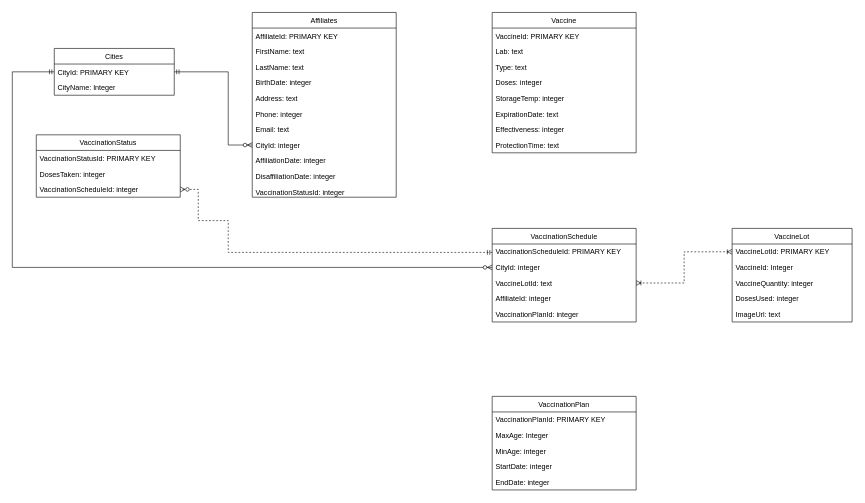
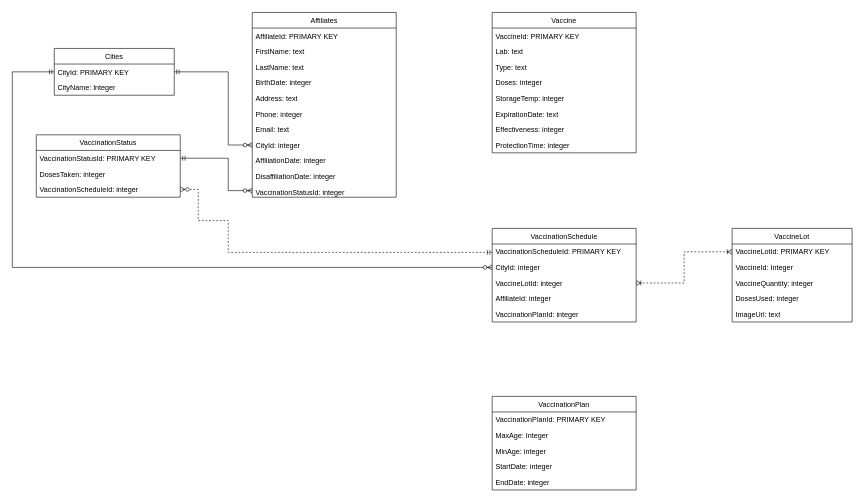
  <mxCell id="0" />
  <mxCell id="1" parent="0" />
  <mxCell id="2" value="Affiliates" style="swimlane;fontStyle=0;childLayout=stackLayout;horizontal=1;startSize=26;fillColor=none;horizontalStack=0;resizeParent=1;resizeParentMax=0;resizeLast=0;collapsible=1;marginBottom=0;" vertex="1" parent="1"><mxGeometry x="420" y="20" width="240" height="308" as="geometry"><mxRectangle x="290" y="230" width="80" height="26" as="alternateBounds" /></mxGeometry></mxCell>
  <mxCell id="3" value="AffiliateId: PRIMARY KEY " style="text;strokeColor=none;fillColor=none;align=left;verticalAlign=top;spacingLeft=4;spacingRight=4;overflow=hidden;rotatable=0;points=[[0,0.5],[1,0.5]];portConstraint=eastwest;" vertex="1" parent="2"><mxGeometry y="26" width="240" height="26" as="geometry" /></mxCell>
  <mxCell id="4" value="FirstName: text" style="text;strokeColor=none;fillColor=none;align=left;verticalAlign=top;spacingLeft=4;spacingRight=4;overflow=hidden;rotatable=0;points=[[0,0.5],[1,0.5]];portConstraint=eastwest;" vertex="1" parent="2"><mxGeometry y="52" width="240" height="26" as="geometry" /></mxCell>
  <mxCell id="5" value="LastName: text" style="text;strokeColor=none;fillColor=none;align=left;verticalAlign=top;spacingLeft=4;spacingRight=4;overflow=hidden;rotatable=0;points=[[0,0.5],[1,0.5]];portConstraint=eastwest;" vertex="1" parent="2"><mxGeometry y="78" width="240" height="26" as="geometry" /></mxCell>
  <mxCell id="6" value="BirthDate: integer" style="text;strokeColor=none;fillColor=none;align=left;verticalAlign=top;spacingLeft=4;spacingRight=4;overflow=hidden;rotatable=0;points=[[0,0.5],[1,0.5]];portConstraint=eastwest;" vertex="1" parent="2"><mxGeometry y="104" width="240" height="26" as="geometry" /></mxCell>
  <mxCell id="7" value="Address: text" style="text;strokeColor=none;fillColor=none;align=left;verticalAlign=top;spacingLeft=4;spacingRight=4;overflow=hidden;rotatable=0;points=[[0,0.5],[1,0.5]];portConstraint=eastwest;" vertex="1" parent="2"><mxGeometry y="130" width="240" height="26" as="geometry" /></mxCell>
  <mxCell id="8" value="Phone: integer" style="text;strokeColor=none;fillColor=none;align=left;verticalAlign=top;spacingLeft=4;spacingRight=4;overflow=hidden;rotatable=0;points=[[0,0.5],[1,0.5]];portConstraint=eastwest;" vertex="1" parent="2"><mxGeometry y="156" width="240" height="26" as="geometry" /></mxCell>
  <mxCell id="9" value="Email: text" style="text;strokeColor=none;fillColor=none;align=left;verticalAlign=top;spacingLeft=4;spacingRight=4;overflow=hidden;rotatable=0;points=[[0,0.5],[1,0.5]];portConstraint=eastwest;" vertex="1" parent="2"><mxGeometry y="182" width="240" height="26" as="geometry" /></mxCell>
  <mxCell id="10" value="CityId: integer" style="text;strokeColor=none;fillColor=none;align=left;verticalAlign=top;spacingLeft=4;spacingRight=4;overflow=hidden;rotatable=0;points=[[0,0.5],[1,0.5]];portConstraint=eastwest;" vertex="1" parent="2"><mxGeometry y="208" width="240" height="26" as="geometry" /></mxCell>
  <mxCell id="11" value="AffiliationDate: integer" style="text;strokeColor=none;fillColor=none;align=left;verticalAlign=top;spacingLeft=4;spacingRight=4;overflow=hidden;rotatable=0;points=[[0,0.5],[1,0.5]];portConstraint=eastwest;" vertex="1" parent="2"><mxGeometry y="234" width="240" height="26" as="geometry" /></mxCell>
  <mxCell id="12" value="DisaffiliationDate: integer" style="text;strokeColor=none;fillColor=none;align=left;verticalAlign=top;spacingLeft=4;spacingRight=4;overflow=hidden;rotatable=0;points=[[0,0.5],[1,0.5]];portConstraint=eastwest;" vertex="1" parent="2"><mxGeometry y="260" width="240" height="26" as="geometry" /></mxCell>
  <mxCell id="13" value="VaccinationStatusId: integer" style="text;strokeColor=none;fillColor=none;align=left;verticalAlign=top;spacingLeft=4;spacingRight=4;overflow=hidden;rotatable=0;points=[[0,0.5],[1,0.5]];portConstraint=eastwest;" vertex="1" parent="2"><mxGeometry y="286" width="240" height="22" as="geometry" /></mxCell>
  <mxCell id="14" value="VaccinationStatus" style="swimlane;fontStyle=0;childLayout=stackLayout;horizontal=1;startSize=26;fillColor=none;horizontalStack=0;resizeParent=1;resizeParentMax=0;resizeLast=0;collapsible=1;marginBottom=0;" vertex="1" parent="1"><mxGeometry x="60" y="224" width="240" height="104" as="geometry"><mxRectangle x="290" y="230" width="80" height="26" as="alternateBounds" /></mxGeometry></mxCell>
  <mxCell id="15" value="VaccinationStatusId: PRIMARY KEY " style="text;strokeColor=none;fillColor=none;align=left;verticalAlign=top;spacingLeft=4;spacingRight=4;overflow=hidden;rotatable=0;points=[[0,0.5],[1,0.5]];portConstraint=eastwest;" vertex="1" parent="14"><mxGeometry y="26" width="240" height="26" as="geometry" /></mxCell>
  <mxCell id="16" value="DosesTaken: integer" style="text;strokeColor=none;fillColor=none;align=left;verticalAlign=top;spacingLeft=4;spacingRight=4;overflow=hidden;rotatable=0;points=[[0,0.5],[1,0.5]];portConstraint=eastwest;" vertex="1" parent="14"><mxGeometry y="52" width="240" height="26" as="geometry" /></mxCell>
  <mxCell id="17" value="VaccinationScheduleId: integer" style="text;strokeColor=none;fillColor=none;align=left;verticalAlign=top;spacingLeft=4;spacingRight=4;overflow=hidden;rotatable=0;points=[[0,0.5],[1,0.5]];portConstraint=eastwest;" vertex="1" parent="14"><mxGeometry y="78" width="240" height="26" as="geometry" /></mxCell>
  <mxCell id="18" value="Vaccine" style="swimlane;fontStyle=0;childLayout=stackLayout;horizontal=1;startSize=26;fillColor=none;horizontalStack=0;resizeParent=1;resizeParentMax=0;resizeLast=0;collapsible=1;marginBottom=0;" vertex="1" parent="1"><mxGeometry x="820" y="20" width="240" height="234" as="geometry"><mxRectangle x="290" y="230" width="80" height="26" as="alternateBounds" /></mxGeometry></mxCell>
  <mxCell id="19" value="VaccineId: PRIMARY KEY " style="text;strokeColor=none;fillColor=none;align=left;verticalAlign=top;spacingLeft=4;spacingRight=4;overflow=hidden;rotatable=0;points=[[0,0.5],[1,0.5]];portConstraint=eastwest;" vertex="1" parent="18"><mxGeometry y="26" width="240" height="26" as="geometry" /></mxCell>
  <mxCell id="20" value="Lab: text" style="text;strokeColor=none;fillColor=none;align=left;verticalAlign=top;spacingLeft=4;spacingRight=4;overflow=hidden;rotatable=0;points=[[0,0.5],[1,0.5]];portConstraint=eastwest;" vertex="1" parent="18"><mxGeometry y="52" width="240" height="26" as="geometry" /></mxCell>
  <mxCell id="21" value="Type: text" style="text;strokeColor=none;fillColor=none;align=left;verticalAlign=top;spacingLeft=4;spacingRight=4;overflow=hidden;rotatable=0;points=[[0,0.5],[1,0.5]];portConstraint=eastwest;" vertex="1" parent="18"><mxGeometry y="78" width="240" height="26" as="geometry" /></mxCell>
  <mxCell id="22" value="Doses: integer" style="text;strokeColor=none;fillColor=none;align=left;verticalAlign=top;spacingLeft=4;spacingRight=4;overflow=hidden;rotatable=0;points=[[0,0.5],[1,0.5]];portConstraint=eastwest;" vertex="1" parent="18"><mxGeometry y="104" width="240" height="26" as="geometry" /></mxCell>
  <mxCell id="23" value="StorageTemp: integer" style="text;strokeColor=none;fillColor=none;align=left;verticalAlign=top;spacingLeft=4;spacingRight=4;overflow=hidden;rotatable=0;points=[[0,0.5],[1,0.5]];portConstraint=eastwest;" vertex="1" parent="18"><mxGeometry y="130" width="240" height="26" as="geometry" /></mxCell>
  <mxCell id="24" value="ExpirationDate: text" style="text;strokeColor=none;fillColor=none;align=left;verticalAlign=top;spacingLeft=4;spacingRight=4;overflow=hidden;rotatable=0;points=[[0,0.5],[1,0.5]];portConstraint=eastwest;" vertex="1" parent="18"><mxGeometry y="156" width="240" height="26" as="geometry" /></mxCell>
  <mxCell id="25" value="Effectiveness: integer" style="text;strokeColor=none;fillColor=none;align=left;verticalAlign=top;spacingLeft=4;spacingRight=4;overflow=hidden;rotatable=0;points=[[0,0.5],[1,0.5]];portConstraint=eastwest;" vertex="1" parent="18"><mxGeometry y="182" width="240" height="26" as="geometry" /></mxCell>
- <mxCell id="26" value="ProtectionTime: text" style="text;strokeColor=none;fillColor=none;align=left;verticalAlign=top;spacingLeft=4;spacingRight=4;overflow=hidden;rotatable=0;points=[[0,0.5],[1,0.5]];portConstraint=eastwest;" vertex="1" parent="18"><mxGeometry y="208" width="240" height="26" as="geometry" /></mxCell>
+ <mxCell id="26" value="ProtectionTime: integer" style="text;strokeColor=none;fillColor=none;align=left;verticalAlign=top;spacingLeft=4;spacingRight=4;overflow=hidden;rotatable=0;points=[[0,0.5],[1,0.5]];portConstraint=eastwest;" vertex="1" parent="18"><mxGeometry y="208" width="240" height="26" as="geometry" /></mxCell>
  <mxCell id="27" value="VaccinationSchedule" style="swimlane;fontStyle=0;childLayout=stackLayout;horizontal=1;startSize=26;fillColor=none;horizontalStack=0;resizeParent=1;resizeParentMax=0;resizeLast=0;collapsible=1;marginBottom=0;" vertex="1" parent="1"><mxGeometry x="820" y="380" width="240" height="156" as="geometry"><mxRectangle x="290" y="230" width="80" height="26" as="alternateBounds" /></mxGeometry></mxCell>
  <mxCell id="28" value="VaccinationScheduleId: PRIMARY KEY " style="text;strokeColor=none;fillColor=none;align=left;verticalAlign=top;spacingLeft=4;spacingRight=4;overflow=hidden;rotatable=0;points=[[0,0.5],[1,0.5]];portConstraint=eastwest;" vertex="1" parent="27"><mxGeometry y="26" width="240" height="26" as="geometry" /></mxCell>
  <mxCell id="29" value="CityId: integer" style="text;strokeColor=none;fillColor=none;align=left;verticalAlign=top;spacingLeft=4;spacingRight=4;overflow=hidden;rotatable=0;points=[[0,0.5],[1,0.5]];portConstraint=eastwest;" vertex="1" parent="27"><mxGeometry y="52" width="240" height="26" as="geometry" /></mxCell>
- <mxCell id="30" value="VaccineLotId: text" style="text;strokeColor=none;fillColor=none;align=left;verticalAlign=top;spacingLeft=4;spacingRight=4;overflow=hidden;rotatable=0;points=[[0,0.5],[1,0.5]];portConstraint=eastwest;" vertex="1" parent="27"><mxGeometry y="78" width="240" height="26" as="geometry" /></mxCell>
+ <mxCell id="30" value="VaccineLotId: integer" style="text;strokeColor=none;fillColor=none;align=left;verticalAlign=top;spacingLeft=4;spacingRight=4;overflow=hidden;rotatable=0;points=[[0,0.5],[1,0.5]];portConstraint=eastwest;" vertex="1" parent="27"><mxGeometry y="78" width="240" height="26" as="geometry" /></mxCell>
  <mxCell id="31" value="AffiliateId: integer" style="text;strokeColor=none;fillColor=none;align=left;verticalAlign=top;spacingLeft=4;spacingRight=4;overflow=hidden;rotatable=0;points=[[0,0.5],[1,0.5]];portConstraint=eastwest;" vertex="1" parent="27"><mxGeometry y="104" width="240" height="26" as="geometry" /></mxCell>
  <mxCell id="32" value="VaccinationPlanId: integer" style="text;strokeColor=none;fillColor=none;align=left;verticalAlign=top;spacingLeft=4;spacingRight=4;overflow=hidden;rotatable=0;points=[[0,0.5],[1,0.5]];portConstraint=eastwest;" vertex="1" parent="27"><mxGeometry y="130" width="240" height="26" as="geometry" /></mxCell>
  <mxCell id="33" value="VaccineLot" style="swimlane;fontStyle=0;childLayout=stackLayout;horizontal=1;startSize=26;fillColor=none;horizontalStack=0;resizeParent=1;resizeParentMax=0;resizeLast=0;collapsible=1;marginBottom=0;" vertex="1" parent="1"><mxGeometry x="1220" y="380" width="200" height="156" as="geometry"><mxRectangle x="290" y="230" width="80" height="26" as="alternateBounds" /></mxGeometry></mxCell>
  <mxCell id="34" value="VaccineLotId: PRIMARY KEY " style="text;strokeColor=none;fillColor=none;align=left;verticalAlign=top;spacingLeft=4;spacingRight=4;overflow=hidden;rotatable=0;points=[[0,0.5],[1,0.5]];portConstraint=eastwest;" vertex="1" parent="33"><mxGeometry y="26" width="200" height="26" as="geometry" /></mxCell>
  <mxCell id="35" value="VaccineId: Integer" style="text;strokeColor=none;fillColor=none;align=left;verticalAlign=top;spacingLeft=4;spacingRight=4;overflow=hidden;rotatable=0;points=[[0,0.5],[1,0.5]];portConstraint=eastwest;" vertex="1" parent="33"><mxGeometry y="52" width="200" height="26" as="geometry" /></mxCell>
  <mxCell id="36" value="VaccineQuantity: integer" style="text;strokeColor=none;fillColor=none;align=left;verticalAlign=top;spacingLeft=4;spacingRight=4;overflow=hidden;rotatable=0;points=[[0,0.5],[1,0.5]];portConstraint=eastwest;" vertex="1" parent="33"><mxGeometry y="78" width="200" height="26" as="geometry" /></mxCell>
  <mxCell id="37" value="DosesUsed: integer" style="text;strokeColor=none;fillColor=none;align=left;verticalAlign=top;spacingLeft=4;spacingRight=4;overflow=hidden;rotatable=0;points=[[0,0.5],[1,0.5]];portConstraint=eastwest;" vertex="1" parent="33"><mxGeometry y="104" width="200" height="26" as="geometry" /></mxCell>
  <mxCell id="38" value="ImageUrl: text" style="text;strokeColor=none;fillColor=none;align=left;verticalAlign=top;spacingLeft=4;spacingRight=4;overflow=hidden;rotatable=0;points=[[0,0.5],[1,0.5]];portConstraint=eastwest;" vertex="1" parent="33"><mxGeometry y="130" width="200" height="26" as="geometry" /></mxCell>
  <mxCell id="39" value="VaccinationPlan" style="swimlane;fontStyle=0;childLayout=stackLayout;horizontal=1;startSize=26;fillColor=none;horizontalStack=0;resizeParent=1;resizeParentMax=0;resizeLast=0;collapsible=1;marginBottom=0;" vertex="1" parent="1"><mxGeometry x="820" y="660" width="240" height="156" as="geometry"><mxRectangle x="290" y="230" width="80" height="26" as="alternateBounds" /></mxGeometry></mxCell>
  <mxCell id="40" value="VaccinationPlanId: PRIMARY KEY " style="text;strokeColor=none;fillColor=none;align=left;verticalAlign=top;spacingLeft=4;spacingRight=4;overflow=hidden;rotatable=0;points=[[0,0.5],[1,0.5]];portConstraint=eastwest;" vertex="1" parent="39"><mxGeometry y="26" width="240" height="26" as="geometry" /></mxCell>
  <mxCell id="41" value="MaxAge: Integer" style="text;strokeColor=none;fillColor=none;align=left;verticalAlign=top;spacingLeft=4;spacingRight=4;overflow=hidden;rotatable=0;points=[[0,0.5],[1,0.5]];portConstraint=eastwest;" vertex="1" parent="39"><mxGeometry y="52" width="240" height="26" as="geometry" /></mxCell>
  <mxCell id="42" value="MinAge: integer" style="text;strokeColor=none;fillColor=none;align=left;verticalAlign=top;spacingLeft=4;spacingRight=4;overflow=hidden;rotatable=0;points=[[0,0.5],[1,0.5]];portConstraint=eastwest;" vertex="1" parent="39"><mxGeometry y="78" width="240" height="26" as="geometry" /></mxCell>
  <mxCell id="43" value="StartDate: integer" style="text;strokeColor=none;fillColor=none;align=left;verticalAlign=top;spacingLeft=4;spacingRight=4;overflow=hidden;rotatable=0;points=[[0,0.5],[1,0.5]];portConstraint=eastwest;" vertex="1" parent="39"><mxGeometry y="104" width="240" height="26" as="geometry" /></mxCell>
  <mxCell id="44" value="EndDate: integer" style="text;strokeColor=none;fillColor=none;align=left;verticalAlign=top;spacingLeft=4;spacingRight=4;overflow=hidden;rotatable=0;points=[[0,0.5],[1,0.5]];portConstraint=eastwest;" vertex="1" parent="39"><mxGeometry y="130" width="240" height="26" as="geometry" /></mxCell>
  <mxCell id="45" value="Cities" style="swimlane;fontStyle=0;childLayout=stackLayout;horizontal=1;startSize=26;fillColor=none;horizontalStack=0;resizeParent=1;resizeParentMax=0;resizeLast=0;collapsible=1;marginBottom=0;" vertex="1" parent="1"><mxGeometry x="90" y="80" width="200" height="78" as="geometry"><mxRectangle x="290" y="230" width="80" height="26" as="alternateBounds" /></mxGeometry></mxCell>
  <mxCell id="46" value="CityId: PRIMARY KEY " style="text;strokeColor=none;fillColor=none;align=left;verticalAlign=top;spacingLeft=4;spacingRight=4;overflow=hidden;rotatable=0;points=[[0,0.5],[1,0.5]];portConstraint=eastwest;" vertex="1" parent="45"><mxGeometry y="26" width="200" height="26" as="geometry" /></mxCell>
  <mxCell id="47" value="CityName: Integer" style="text;strokeColor=none;fillColor=none;align=left;verticalAlign=top;spacingLeft=4;spacingRight=4;overflow=hidden;rotatable=0;points=[[0,0.5],[1,0.5]];portConstraint=eastwest;" vertex="1" parent="45"><mxGeometry y="52" width="200" height="26" as="geometry" /></mxCell>
  <mxCell id="48" style="edgeStyle=orthogonalEdgeStyle;rounded=0;orthogonalLoop=1;jettySize=auto;html=1;endArrow=ERoneToMany;endFill=0;startArrow=ERoneToMany;startFill=0;dashed=1;" edge="1" parent="1" source="34" target="30"><mxGeometry relative="1" as="geometry" /></mxCell>
  <mxCell id="49" style="edgeStyle=orthogonalEdgeStyle;rounded=0;orthogonalLoop=1;jettySize=auto;html=1;endArrow=ERzeroToMany;endFill=1;startArrow=ERmandOne;startFill=0;dashed=1;" edge="1" parent="1" source="28" target="17"><mxGeometry relative="1" as="geometry"><Array as="points"><mxPoint x="380" y="420" /><mxPoint x="380" y="367" /><mxPoint x="330" y="367" /><mxPoint x="330" y="315" /></Array></mxGeometry></mxCell>
  <mxCell id="50" style="edgeStyle=orthogonalEdgeStyle;rounded=0;orthogonalLoop=1;jettySize=auto;html=1;endArrow=ERzeroToMany;endFill=1;startArrow=ERmandOne;startFill=0;" edge="1" parent="1" source="46" target="10"><mxGeometry relative="1" as="geometry"><Array as="points"><mxPoint x="380" y="119" /><mxPoint x="380" y="241" /></Array></mxGeometry></mxCell>
+ <mxCell id="51" style="edgeStyle=orthogonalEdgeStyle;rounded=0;orthogonalLoop=1;jettySize=auto;html=1;endArrow=ERzeroToMany;endFill=1;startArrow=ERmandOne;startFill=0;" edge="1" parent="1" source="15" target="13"><mxGeometry relative="1" as="geometry"><Array as="points"><mxPoint x="380" y="263" /><mxPoint x="380" y="317" /></Array></mxGeometry></mxCell>
  <mxCell id="52" style="edgeStyle=orthogonalEdgeStyle;rounded=0;orthogonalLoop=1;jettySize=auto;html=1;startArrow=ERmandOne;startFill=0;endArrow=ERzeroToMany;endFill=1;" edge="1" parent="1" source="46" target="29"><mxGeometry relative="1" as="geometry"><Array as="points"><mxPoint x="20" y="119" /><mxPoint x="20" y="445" /></Array></mxGeometry></mxCell>
